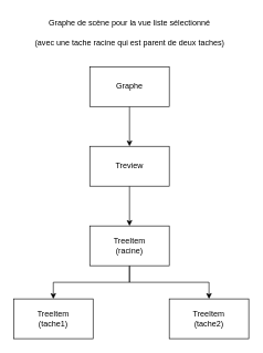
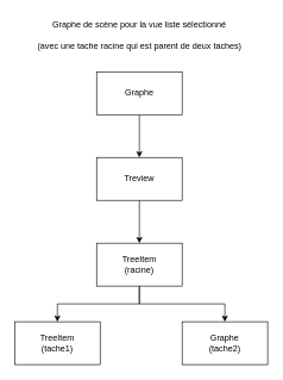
  <mxCell id="0" />
  <mxCell id="1" parent="0" />
  <mxCell id="2" value="Graphe de scène pour la vue liste sélectionné" style="text;html=1;strokeColor=none;fillColor=none;align=center;verticalAlign=middle;whiteSpace=wrap;rounded=0;" vertex="1" parent="1"><mxGeometry x="20" y="20" width="350" height="30" as="geometry" /></mxCell>
  <mxCell id="3" style="edgeStyle=orthogonalEdgeStyle;rounded=0;orthogonalLoop=1;jettySize=auto;html=1;exitX=0.5;exitY=1;exitDx=0;exitDy=0;entryX=0.5;entryY=0;entryDx=0;entryDy=0;" edge="1" parent="1" source="4" target="7"><mxGeometry relative="1" as="geometry" /></mxCell>
  <mxCell id="4" value="Graphe" style="rounded=0;whiteSpace=wrap;html=1;" vertex="1" parent="1"><mxGeometry x="135" y="100" width="120" height="60" as="geometry" /></mxCell>
  <mxCell id="5" value="(avec une tache racine qui est parent de deux taches)" style="text;html=1;align=center;verticalAlign=middle;resizable=0;points=[];autosize=1;strokeColor=none;fillColor=none;" vertex="1" parent="1"><mxGeometry x="40" y="50" width="310" height="30" as="geometry" /></mxCell>
  <mxCell id="6" style="edgeStyle=orthogonalEdgeStyle;rounded=0;orthogonalLoop=1;jettySize=auto;html=1;exitX=0.5;exitY=1;exitDx=0;exitDy=0;" edge="1" parent="1" source="7" target="10"><mxGeometry relative="1" as="geometry" /></mxCell>
  <mxCell id="7" value="Treview" style="rounded=0;whiteSpace=wrap;html=1;" vertex="1" parent="1"><mxGeometry x="135" y="220" width="120" height="60" as="geometry" /></mxCell>
  <mxCell id="8" style="edgeStyle=orthogonalEdgeStyle;rounded=0;orthogonalLoop=1;jettySize=auto;html=1;exitX=0.5;exitY=1;exitDx=0;exitDy=0;" edge="1" parent="1" source="10" target="12"><mxGeometry relative="1" as="geometry" /></mxCell>
  <mxCell id="9" style="edgeStyle=orthogonalEdgeStyle;rounded=0;orthogonalLoop=1;jettySize=auto;html=1;exitX=0.5;exitY=1;exitDx=0;exitDy=0;" edge="1" parent="1" source="10" target="11"><mxGeometry relative="1" as="geometry" /></mxCell>
  <mxCell id="10" value="&lt;div&gt;TreeItem&lt;/div&gt;&lt;div&gt;(racine)&lt;br&gt;&lt;/div&gt;" style="rounded=0;whiteSpace=wrap;html=1;" vertex="1" parent="1"><mxGeometry x="135" y="340" width="120" height="60" as="geometry" /></mxCell>
  <mxCell id="11" value="&lt;div&gt;TreeItem&lt;/div&gt;&lt;div&gt;(tache1)&lt;br&gt;&lt;/div&gt;" style="rounded=0;whiteSpace=wrap;html=1;" vertex="1" parent="1"><mxGeometry x="20" y="450" width="120" height="60" as="geometry" /></mxCell>
- <mxCell id="12" value="&lt;div&gt;TreeItem&lt;/div&gt;&lt;div&gt;(tache2)&lt;br&gt;&lt;/div&gt;" style="rounded=0;whiteSpace=wrap;html=1;" vertex="1" parent="1"><mxGeometry x="255" y="450" width="120" height="60" as="geometry" /></mxCell>
+ <mxCell id="12" value="&lt;div&gt;Graphe&lt;/div&gt;&lt;div&gt;(tache2)&lt;br&gt;&lt;/div&gt;" style="rounded=0;whiteSpace=wrap;html=1;" vertex="1" parent="1"><mxGeometry x="255" y="450" width="120" height="60" as="geometry" /></mxCell>
